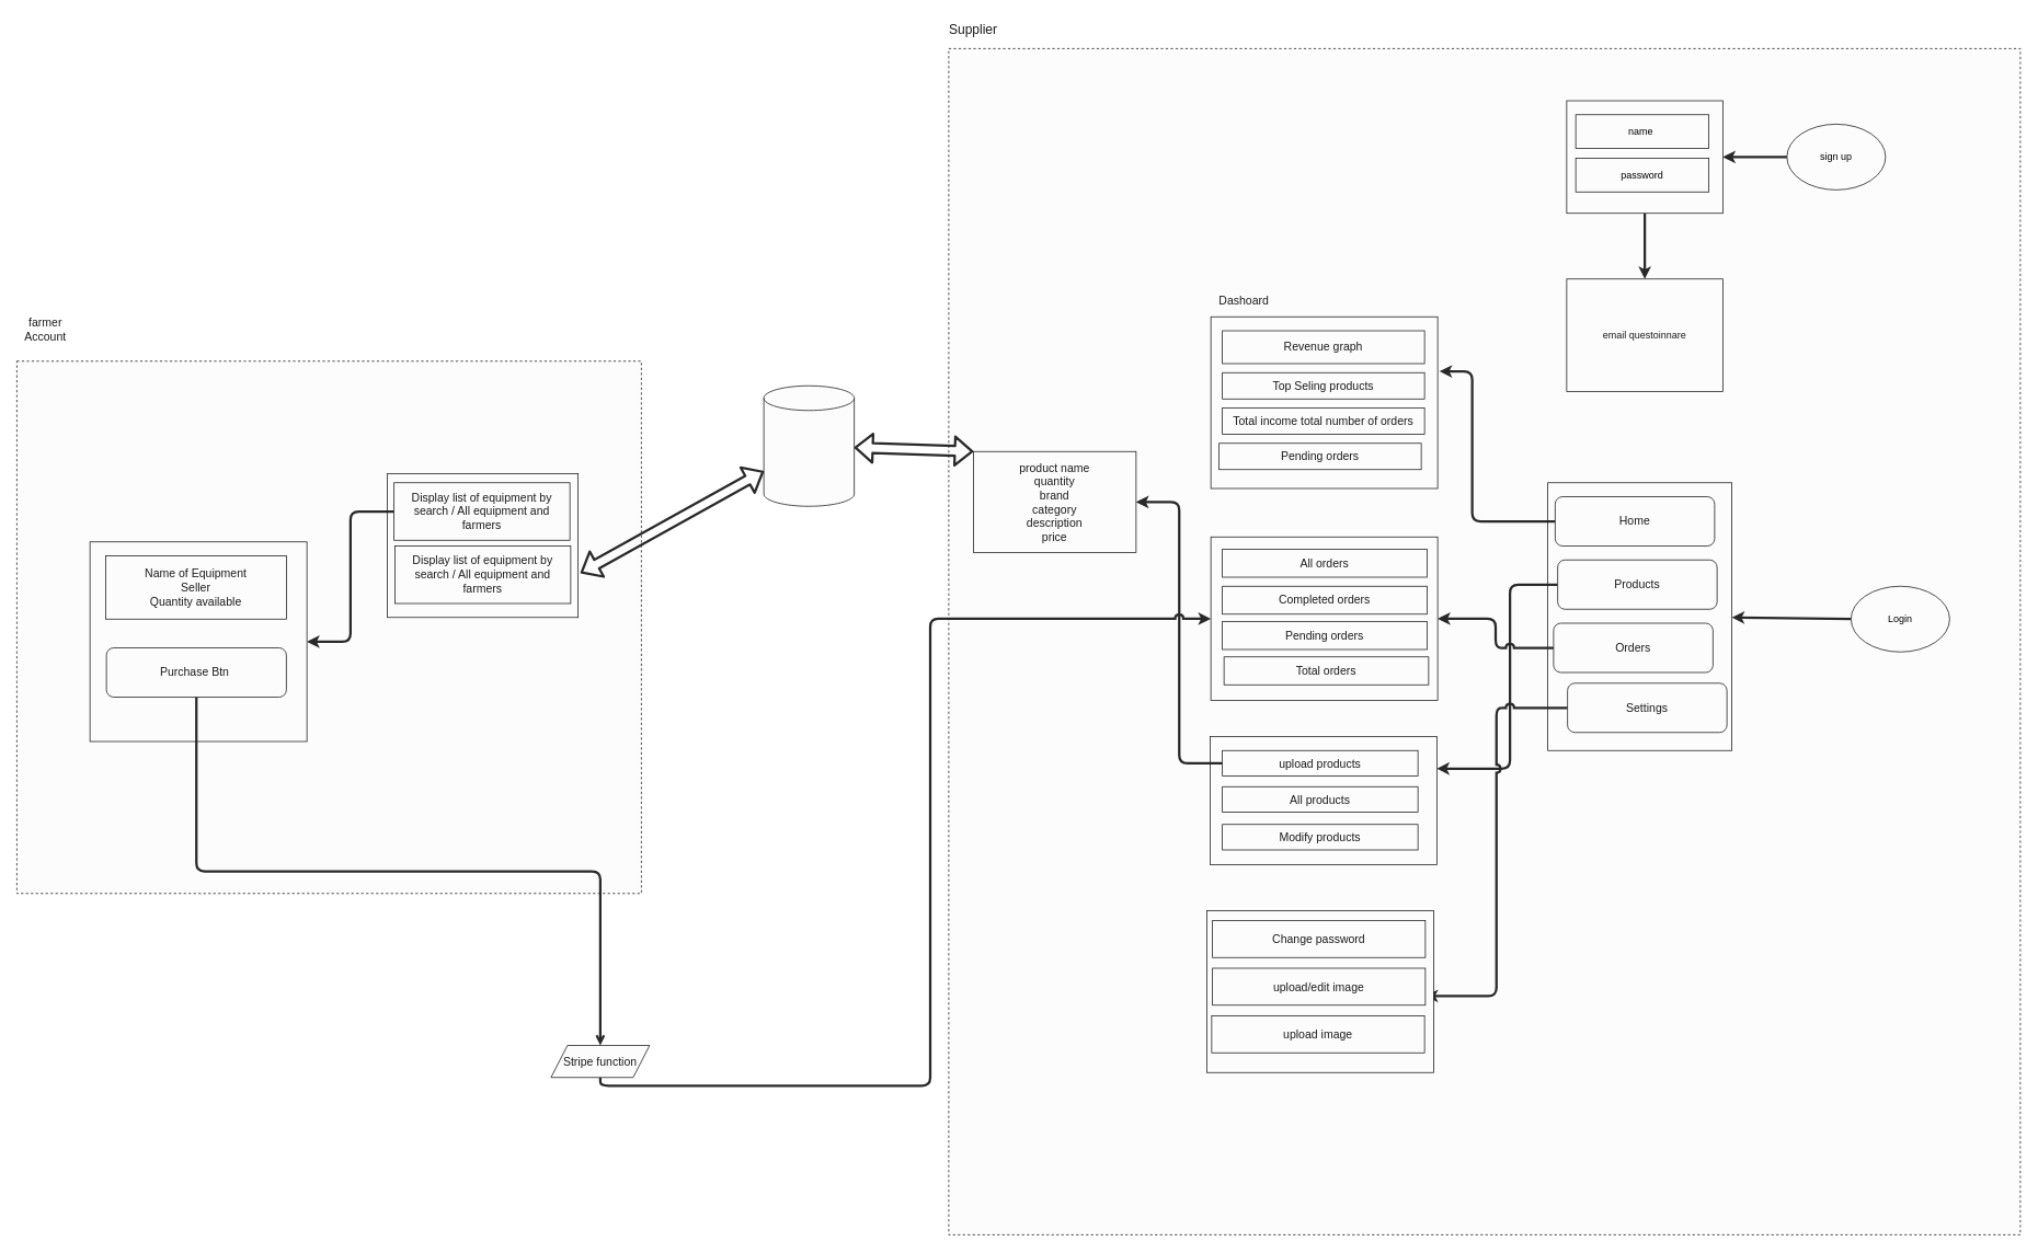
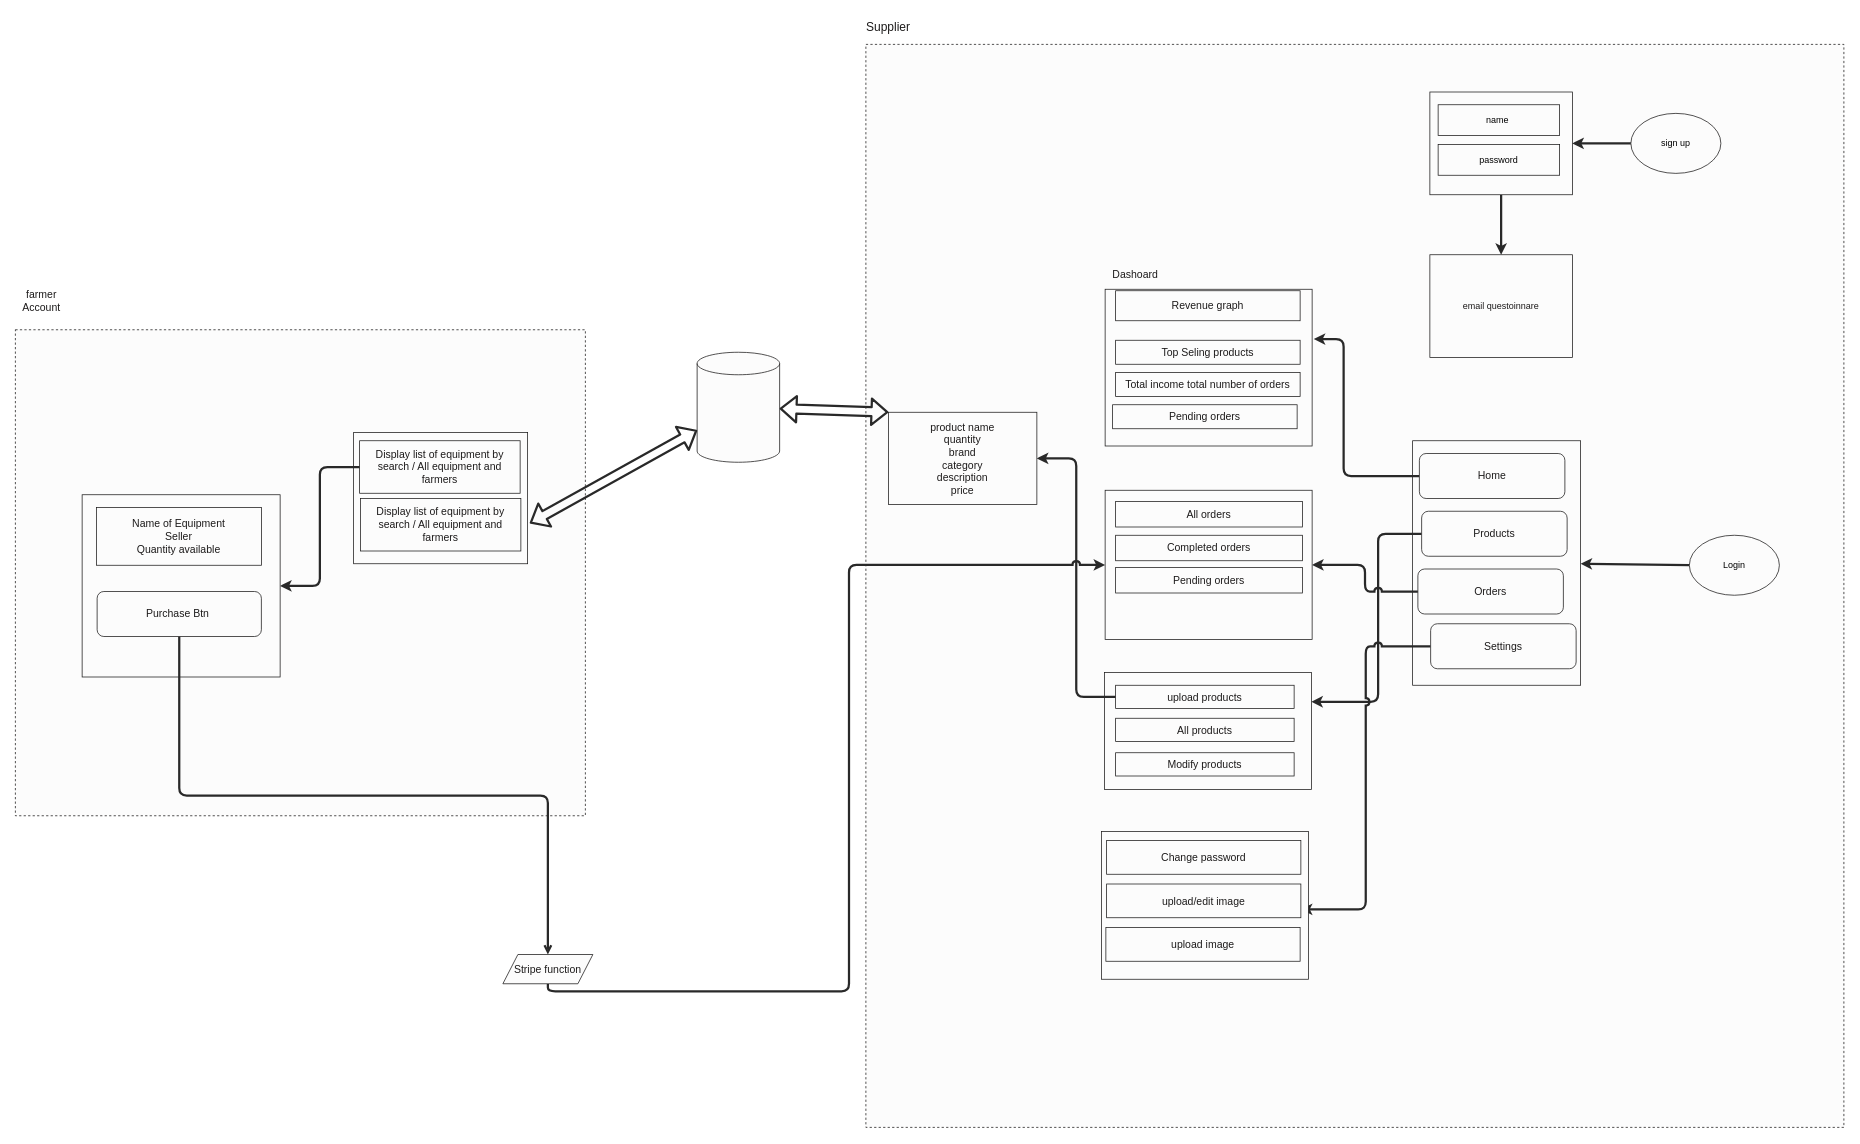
  <mxCell id="0" />
  <mxCell id="1" parent="0" />
  <mxCell id="2" value="" style="rounded=0;whiteSpace=wrap;html=1;dashed=1;strokeColor=#1a1919;fontSize=14;fontColor=#1d1b1b;fillColor=#fcfcfc;" vertex="1" parent="1"><mxGeometry x="1154" y="58.5" width="1304" height="1444" as="geometry" /></mxCell>
  <mxCell id="3" value="" style="rounded=0;whiteSpace=wrap;html=1;strokeColor=#1a1919;fontSize=14;fontColor=#1d1b1b;fillColor=#fcfcfc;dashed=1;" vertex="1" parent="1"><mxGeometry x="20" y="439" width="760" height="648" as="geometry" /></mxCell>
  <mxCell id="4" value="" style="edgeStyle=none;html=1;strokeColor=#292929;strokeWidth=3;fontColor=#000000;" edge="1" parent="1" source="5" target="10"><mxGeometry relative="1" as="geometry" /></mxCell>
  <mxCell id="5" value="" style="rounded=0;whiteSpace=wrap;html=1;fillColor=#fcfcfc;strokeColor=#1a1919;" vertex="1" parent="1"><mxGeometry x="1906" y="122" width="190" height="137" as="geometry" /></mxCell>
  <mxCell id="6" style="edgeStyle=none;html=1;exitX=0;exitY=0.5;exitDx=0;exitDy=0;entryX=1;entryY=0.5;entryDx=0;entryDy=0;fontColor=#000000;strokeColor=#292929;strokeWidth=3;" edge="1" parent="1" source="7" target="5"><mxGeometry relative="1" as="geometry" /></mxCell>
  <mxCell id="7" value="&lt;font color=&quot;#000000&quot;&gt;sign up&lt;/font&gt;" style="ellipse;whiteSpace=wrap;html=1;strokeColor=#1a1919;fillColor=#fcfcfc;" vertex="1" parent="1"><mxGeometry x="2174" y="150.5" width="120" height="80" as="geometry" /></mxCell>
  <mxCell id="8" value="name&amp;nbsp;" style="rounded=0;whiteSpace=wrap;html=1;strokeColor=#1a1919;fontColor=#000000;fillColor=#fcfcfc;" vertex="1" parent="1"><mxGeometry x="1917" y="139" width="162" height="41" as="geometry" /></mxCell>
  <mxCell id="9" value="password" style="rounded=0;whiteSpace=wrap;html=1;strokeColor=#1a1919;fontColor=#000000;fillColor=#fcfcfc;" vertex="1" parent="1"><mxGeometry x="1917" y="192" width="162" height="41" as="geometry" /></mxCell>
  <mxCell id="10" value="&lt;font color=&quot;#1d1b1b&quot;&gt;email questoinnare&lt;/font&gt;" style="rounded=0;whiteSpace=wrap;html=1;fillColor=#fcfcfc;strokeColor=#1a1919;" vertex="1" parent="1"><mxGeometry x="1906" y="339" width="190" height="137" as="geometry" /></mxCell>
  <mxCell id="11" value="" style="edgeStyle=none;html=1;strokeColor=#292929;strokeWidth=3;fontColor=#1d1b1b;" edge="1" parent="1" source="12" target="13"><mxGeometry relative="1" as="geometry" /></mxCell>
  <mxCell id="12" value="&lt;font color=&quot;#000000&quot;&gt;Login&lt;/font&gt;" style="ellipse;whiteSpace=wrap;html=1;strokeColor=#1a1919;fillColor=#fcfcfc;" vertex="1" parent="1"><mxGeometry x="2252" y="713" width="120" height="80" as="geometry" /></mxCell>
  <mxCell id="13" value="" style="whiteSpace=wrap;html=1;fillColor=#fcfcfc;strokeColor=#1a1919;" vertex="1" parent="1"><mxGeometry x="1883" y="587" width="224" height="326" as="geometry" /></mxCell>
  <mxCell id="14" style="edgeStyle=orthogonalEdgeStyle;html=1;exitX=0;exitY=0.5;exitDx=0;exitDy=0;entryX=1.008;entryY=0.318;entryDx=0;entryDy=0;entryPerimeter=0;strokeColor=#292929;strokeWidth=3;fontSize=14;fontColor=#1d1b1b;" edge="1" parent="1" source="15" target="22"><mxGeometry relative="1" as="geometry"><Array as="points"><mxPoint x="1791" y="634" /><mxPoint x="1791" y="452" /></Array></mxGeometry></mxCell>
  <mxCell id="15" value="&lt;font style=&quot;font-size: 14px;&quot;&gt;Home&lt;/font&gt;" style="rounded=1;whiteSpace=wrap;html=1;strokeColor=#1a1919;fontColor=#1d1b1b;fillColor=#fcfcfc;" vertex="1" parent="1"><mxGeometry x="1892" y="604" width="194" height="60" as="geometry" /></mxCell>
  <mxCell id="16" style="edgeStyle=orthogonalEdgeStyle;html=1;exitX=0;exitY=0.5;exitDx=0;exitDy=0;entryX=1;entryY=0.25;entryDx=0;entryDy=0;strokeColor=#292929;strokeWidth=3;fontSize=14;fontColor=#1d1b1b;jumpStyle=arc;" edge="1" parent="1" source="17" target="33"><mxGeometry relative="1" as="geometry"><Array as="points"><mxPoint x="1837" y="711" /><mxPoint x="1837" y="935" /></Array></mxGeometry></mxCell>
  <mxCell id="17" value="&lt;span style=&quot;font-size: 14px;&quot;&gt;Products&lt;/span&gt;" style="rounded=1;whiteSpace=wrap;html=1;strokeColor=#1a1919;fontColor=#1d1b1b;fillColor=#fcfcfc;" vertex="1" parent="1"><mxGeometry x="1895" y="681" width="194" height="60" as="geometry" /></mxCell>
  <mxCell id="18" style="edgeStyle=orthogonalEdgeStyle;html=1;exitX=0;exitY=0.5;exitDx=0;exitDy=0;strokeColor=#292929;strokeWidth=3;fontSize=14;fontColor=#1d1b1b;jumpStyle=arc;" edge="1" parent="1" source="19" target="28"><mxGeometry relative="1" as="geometry" /></mxCell>
  <mxCell id="19" value="&lt;span style=&quot;font-size: 14px;&quot;&gt;Orders&lt;/span&gt;" style="rounded=1;whiteSpace=wrap;html=1;strokeColor=#1a1919;fontColor=#1d1b1b;fillColor=#fcfcfc;" vertex="1" parent="1"><mxGeometry x="1890" y="758" width="194" height="60" as="geometry" /></mxCell>
  <mxCell id="20" style="edgeStyle=orthogonalEdgeStyle;jumpStyle=arc;html=1;exitX=0;exitY=0.5;exitDx=0;exitDy=0;entryX=1;entryY=0.75;entryDx=0;entryDy=0;strokeColor=#292929;strokeWidth=3;fontSize=14;fontColor=#1d1b1b;" edge="1" parent="1" source="21" target="42"><mxGeometry relative="1" as="geometry" /></mxCell>
  <mxCell id="21" value="&lt;span style=&quot;font-size: 14px;&quot;&gt;Settings&lt;/span&gt;" style="rounded=1;whiteSpace=wrap;html=1;strokeColor=#1a1919;fontColor=#1d1b1b;fillColor=#fcfcfc;" vertex="1" parent="1"><mxGeometry x="1907" y="831" width="194" height="60" as="geometry" /></mxCell>
  <mxCell id="22" value="" style="rounded=0;whiteSpace=wrap;html=1;strokeColor=#1a1919;fontSize=14;fontColor=#1d1b1b;fillColor=#fcfcfc;" vertex="1" parent="1"><mxGeometry x="1473" y="385" width="276" height="209" as="geometry" /></mxCell>
- <mxCell id="23" value="Revenue graph" style="rounded=0;whiteSpace=wrap;html=1;strokeColor=#1a1919;fontSize=14;fontColor=#1d1b1b;fillColor=#fcfcfc;" vertex="1" parent="1"><mxGeometry x="1487" y="402" width="246" height="40" as="geometry" /></mxCell>
+ <mxCell id="23" value="Revenue graph" style="rounded=0;whiteSpace=wrap;html=1;strokeColor=#1a1919;fontSize=14;fontColor=#1d1b1b;fillColor=#fcfcfc;" vertex="1" parent="1"><mxGeometry x="1487" y="387" width="246" height="40" as="geometry" /></mxCell>
  <mxCell id="24" value="Dashoard" style="text;html=1;strokeColor=none;fillColor=none;align=center;verticalAlign=middle;whiteSpace=wrap;rounded=0;fontSize=14;fontColor=#1d1b1b;" vertex="1" parent="1"><mxGeometry x="1475" y="351" width="77" height="30" as="geometry" /></mxCell>
  <mxCell id="25" value="Top Seling products" style="rounded=0;whiteSpace=wrap;html=1;strokeColor=#1a1919;fontSize=14;fontColor=#1d1b1b;fillColor=#fcfcfc;" vertex="1" parent="1"><mxGeometry x="1487" y="453" width="246" height="32" as="geometry" /></mxCell>
  <mxCell id="26" value="Total income total number of orders" style="rounded=0;whiteSpace=wrap;html=1;strokeColor=#1a1919;fontSize=14;fontColor=#1d1b1b;fillColor=#fcfcfc;" vertex="1" parent="1"><mxGeometry x="1487" y="496" width="246" height="32" as="geometry" /></mxCell>
  <mxCell id="27" value="Pending orders" style="rounded=0;whiteSpace=wrap;html=1;strokeColor=#1a1919;fontSize=14;fontColor=#1d1b1b;fillColor=#fcfcfc;" vertex="1" parent="1"><mxGeometry x="1483" y="539" width="246" height="32" as="geometry" /></mxCell>
  <mxCell id="28" value="" style="rounded=0;whiteSpace=wrap;html=1;strokeColor=#1a1919;fontSize=14;fontColor=#1d1b1b;fillColor=#fcfcfc;" vertex="1" parent="1"><mxGeometry x="1473" y="653" width="276" height="199" as="geometry" /></mxCell>
  <mxCell id="29" value="All orders" style="rounded=0;whiteSpace=wrap;html=1;strokeColor=#1a1919;fontSize=14;fontColor=#1d1b1b;fillColor=#fcfcfc;" vertex="1" parent="1"><mxGeometry x="1487" y="668" width="249" height="34" as="geometry" /></mxCell>
  <mxCell id="30" value="Completed orders" style="rounded=0;whiteSpace=wrap;html=1;strokeColor=#1a1919;fontSize=14;fontColor=#1d1b1b;fillColor=#fcfcfc;" vertex="1" parent="1"><mxGeometry x="1487" y="713" width="249" height="34" as="geometry" /></mxCell>
  <mxCell id="31" value="Pending orders" style="rounded=0;whiteSpace=wrap;html=1;strokeColor=#1a1919;fontSize=14;fontColor=#1d1b1b;fillColor=#fcfcfc;" vertex="1" parent="1"><mxGeometry x="1487" y="756" width="249" height="34" as="geometry" /></mxCell>
- <mxCell id="32" value="Total orders" style="rounded=0;whiteSpace=wrap;html=1;strokeColor=#1a1919;fontSize=14;fontColor=#1d1b1b;fillColor=#fcfcfc;" vertex="1" parent="1"><mxGeometry x="1489" y="799" width="249" height="34" as="geometry" /></mxCell>
  <mxCell id="33" value="" style="rounded=0;whiteSpace=wrap;html=1;strokeColor=#1a1919;fontSize=14;fontColor=#1d1b1b;fillColor=#fcfcfc;" vertex="1" parent="1"><mxGeometry x="1472" y="896" width="276" height="156" as="geometry" /></mxCell>
  <mxCell id="34" style="edgeStyle=orthogonalEdgeStyle;html=1;exitX=0;exitY=0.5;exitDx=0;exitDy=0;entryX=1;entryY=0.5;entryDx=0;entryDy=0;strokeColor=#292929;strokeWidth=3;fontSize=14;fontColor=#1d1b1b;" edge="1" parent="1" source="35" target="38"><mxGeometry relative="1" as="geometry" /></mxCell>
  <mxCell id="35" value="upload products" style="rounded=0;whiteSpace=wrap;html=1;strokeColor=#1a1919;fontSize=14;fontColor=#1d1b1b;fillColor=#fcfcfc;" vertex="1" parent="1"><mxGeometry x="1487" y="913" width="238" height="31" as="geometry" /></mxCell>
  <mxCell id="36" value="All products" style="rounded=0;whiteSpace=wrap;html=1;strokeColor=#1a1919;fontSize=14;fontColor=#1d1b1b;fillColor=#fcfcfc;" vertex="1" parent="1"><mxGeometry x="1487" y="957" width="238" height="31" as="geometry" /></mxCell>
  <mxCell id="37" value="Modify products" style="rounded=0;whiteSpace=wrap;html=1;strokeColor=#1a1919;fontSize=14;fontColor=#1d1b1b;fillColor=#fcfcfc;" vertex="1" parent="1"><mxGeometry x="1487" y="1003" width="238" height="31" as="geometry" /></mxCell>
  <mxCell id="38" value="product name&lt;br&gt;quantity&lt;br&gt;brand&lt;br&gt;category&lt;br&gt;description&lt;br&gt;price&lt;br&gt;" style="whiteSpace=wrap;html=1;fontSize=14;fillColor=#fcfcfc;strokeColor=#1a1919;fontColor=#1d1b1b;rounded=0;" vertex="1" parent="1"><mxGeometry x="1184" y="549" width="198" height="123" as="geometry" /></mxCell>
  <mxCell id="39" value="" style="rounded=0;whiteSpace=wrap;html=1;strokeColor=#1a1919;fontSize=14;fontColor=#1d1b1b;fillColor=#fcfcfc;" vertex="1" parent="1"><mxGeometry x="1468" y="1108" width="276" height="197" as="geometry" /></mxCell>
  <mxCell id="40" value="" style="shape=cylinder3;whiteSpace=wrap;html=1;boundedLbl=1;backgroundOutline=1;size=15;strokeColor=#1a1919;fontSize=14;fontColor=#1d1b1b;fillColor=#fcfcfc;" vertex="1" parent="1"><mxGeometry x="929" y="469" width="110" height="146.67" as="geometry" /></mxCell>
  <mxCell id="41" value="Change password" style="rounded=0;whiteSpace=wrap;html=1;strokeColor=#1a1919;fontSize=14;fontColor=#1d1b1b;fillColor=#fcfcfc;" vertex="1" parent="1"><mxGeometry x="1475" y="1120" width="259" height="45" as="geometry" /></mxCell>
  <mxCell id="42" value="upload/edit image" style="rounded=0;whiteSpace=wrap;html=1;strokeColor=#1a1919;fontSize=14;fontColor=#1d1b1b;fillColor=#fcfcfc;" vertex="1" parent="1"><mxGeometry x="1475" y="1178" width="259" height="45" as="geometry" /></mxCell>
  <mxCell id="43" value="upload image" style="rounded=0;whiteSpace=wrap;html=1;strokeColor=#1a1919;fontSize=14;fontColor=#1d1b1b;fillColor=#fcfcfc;" vertex="1" parent="1"><mxGeometry x="1474" y="1236" width="259" height="45" as="geometry" /></mxCell>
  <mxCell id="44" value="" style="shape=flexArrow;endArrow=classic;startArrow=classic;html=1;strokeColor=#292929;strokeWidth=3;fontSize=14;fontColor=#1d1b1b;jumpStyle=arc;exitX=0;exitY=0;exitDx=0;exitDy=0;" edge="1" parent="1" source="38" target="40"><mxGeometry width="100" height="100" relative="1" as="geometry"><mxPoint x="1008" y="800" as="sourcePoint" /><mxPoint x="1108" y="700" as="targetPoint" /></mxGeometry></mxCell>
  <mxCell id="45" value="" style="rounded=0;whiteSpace=wrap;html=1;strokeColor=#1a1919;fontSize=14;fontColor=#1d1b1b;fillColor=#fcfcfc;" vertex="1" parent="1"><mxGeometry x="471" y="576" width="232" height="175" as="geometry" /></mxCell>
  <mxCell id="46" style="edgeStyle=orthogonalEdgeStyle;jumpStyle=arc;html=1;exitX=0;exitY=0.5;exitDx=0;exitDy=0;entryX=1;entryY=0.5;entryDx=0;entryDy=0;strokeColor=#292929;strokeWidth=3;fontSize=14;fontColor=#1d1b1b;" edge="1" parent="1" source="47" target="49"><mxGeometry relative="1" as="geometry" /></mxCell>
  <mxCell id="47" value="Display list of equipment by search / All equipment and farmers" style="rounded=0;whiteSpace=wrap;html=1;strokeColor=#1a1919;fontSize=14;fontColor=#1d1b1b;fillColor=#fcfcfc;" vertex="1" parent="1"><mxGeometry x="479" y="587" width="214" height="70" as="geometry" /></mxCell>
  <mxCell id="48" value="Display list of equipment by search / All equipment and farmers" style="rounded=0;whiteSpace=wrap;html=1;strokeColor=#1a1919;fontSize=14;fontColor=#1d1b1b;fillColor=#fcfcfc;" vertex="1" parent="1"><mxGeometry x="480" y="664" width="214" height="70" as="geometry" /></mxCell>
  <mxCell id="49" value="" style="rounded=0;whiteSpace=wrap;html=1;strokeColor=#1a1919;fontSize=14;fontColor=#1d1b1b;fillColor=#fcfcfc;" vertex="1" parent="1"><mxGeometry x="109" y="659" width="264" height="243" as="geometry" /></mxCell>
  <mxCell id="50" value="Name of Equipment&lt;br&gt;Seller&lt;br&gt;Quantity available" style="rounded=0;whiteSpace=wrap;html=1;strokeColor=#1a1919;fontSize=14;fontColor=#1d1b1b;fillColor=#fcfcfc;" vertex="1" parent="1"><mxGeometry x="128" y="676" width="220" height="77" as="geometry" /></mxCell>
  <mxCell id="51" style="edgeStyle=orthogonalEdgeStyle;jumpStyle=arc;html=1;exitX=0.5;exitY=1;exitDx=0;exitDy=0;strokeColor=#292929;strokeWidth=3;fontSize=14;fontColor=#1d1b1b;endArrow=open;" edge="1" parent="1" source="52" target="54"><mxGeometry relative="1" as="geometry" /></mxCell>
  <mxCell id="52" value="Purchase Btn&amp;nbsp;" style="rounded=1;whiteSpace=wrap;html=1;strokeColor=#1a1919;fontSize=14;fontColor=#1d1b1b;fillColor=#fcfcfc;" vertex="1" parent="1"><mxGeometry x="129" y="788" width="219" height="60" as="geometry" /></mxCell>
  <mxCell id="53" style="edgeStyle=orthogonalEdgeStyle;jumpStyle=arc;html=1;exitX=0.5;exitY=1;exitDx=0;exitDy=0;entryX=0;entryY=0.5;entryDx=0;entryDy=0;strokeColor=#292929;strokeWidth=3;fontSize=14;fontColor=#1d1b1b;" edge="1" parent="1" source="54" target="28"><mxGeometry relative="1" as="geometry" /></mxCell>
  <mxCell id="54" value="Stripe function" style="shape=parallelogram;perimeter=parallelogramPerimeter;whiteSpace=wrap;html=1;fixedSize=1;strokeColor=#1a1919;fontSize=14;fontColor=#1d1b1b;fillColor=#fcfcfc;" vertex="1" parent="1"><mxGeometry x="670" y="1272" width="120" height="39" as="geometry" /></mxCell>
  <mxCell id="55" value="" style="shape=flexArrow;endArrow=classic;startArrow=classic;html=1;strokeColor=#292929;strokeWidth=3;fontSize=14;fontColor=#1d1b1b;jumpStyle=arc;" edge="1" parent="1" target="40"><mxGeometry width="100" height="100" relative="1" as="geometry"><mxPoint x="706" y="697" as="sourcePoint" /><mxPoint x="806" y="597" as="targetPoint" /></mxGeometry></mxCell>
  <mxCell id="56" value="farmer Account" style="text;html=1;strokeColor=none;fillColor=none;align=center;verticalAlign=middle;whiteSpace=wrap;rounded=0;dashed=1;fontSize=14;fontColor=#1d1b1b;" vertex="1" parent="1"><mxGeometry x="25" y="385" width="60" height="30" as="geometry" /></mxCell>
  <mxCell id="57" value="&lt;font style=&quot;font-size: 16px;&quot;&gt;Supplier&lt;/font&gt;" style="text;html=1;strokeColor=none;fillColor=none;align=center;verticalAlign=middle;whiteSpace=wrap;rounded=0;dashed=1;fontSize=14;fontColor=#1d1b1b;" vertex="1" parent="1"><mxGeometry x="1154" y="20" width="60" height="30" as="geometry" /></mxCell>
